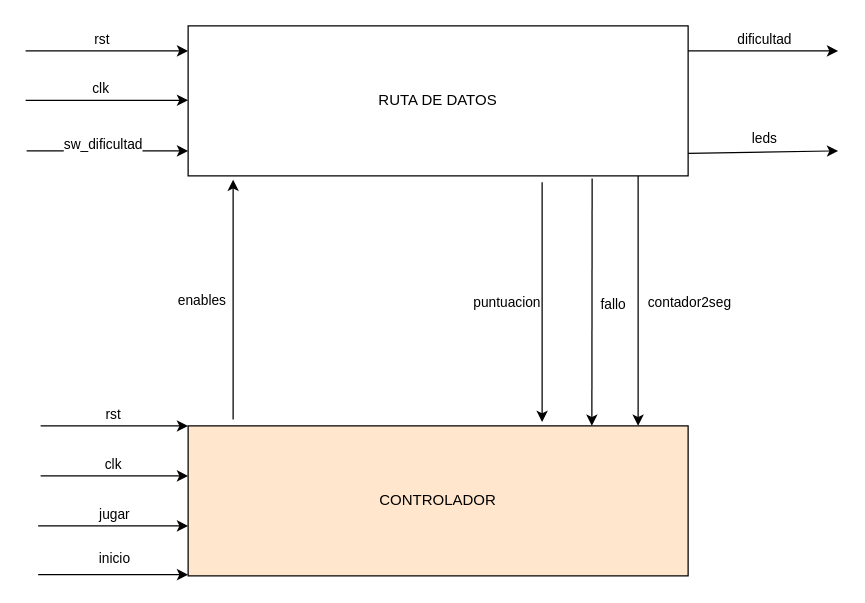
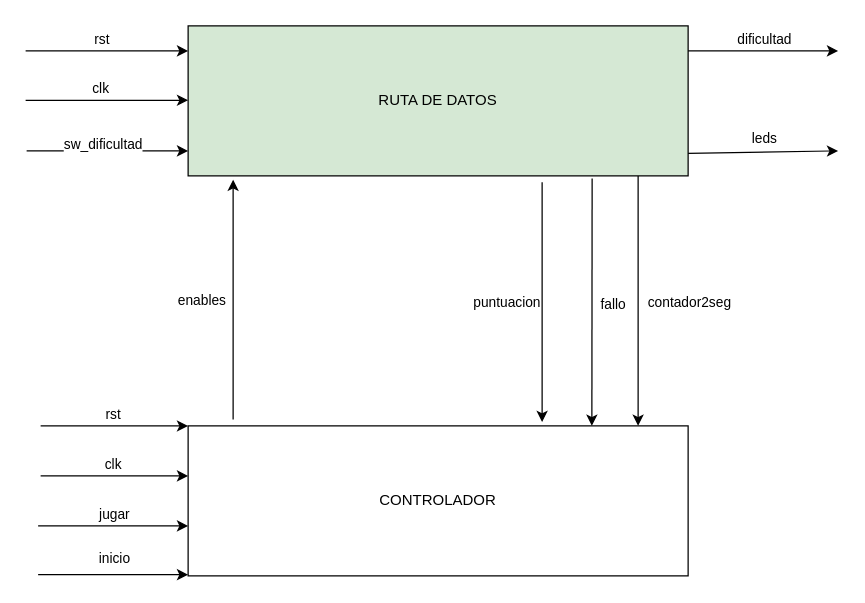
  <mxCell id="0" />
  <mxCell id="1" parent="0" />
- <mxCell id="2" value="RUTA DE DATOS" style="rounded=0;whiteSpace=wrap;html=1;" vertex="1" parent="1"><mxGeometry x="150" y="20" width="400" height="120" as="geometry" /></mxCell>
- <mxCell id="3" value="CONTROLADOR" style="rounded=0;whiteSpace=wrap;html=1;fillColor=#ffe6cc;" vertex="1" parent="1"><mxGeometry x="150" y="340" width="400" height="120" as="geometry" /></mxCell>
+ <mxCell id="2" value="RUTA DE DATOS" style="rounded=0;whiteSpace=wrap;html=1;fillColor=#d5e8d4;" vertex="1" parent="1"><mxGeometry x="150" y="20" width="400" height="120" as="geometry" /></mxCell>
+ <mxCell id="3" value="CONTROLADOR" style="rounded=0;whiteSpace=wrap;html=1;" vertex="1" parent="1"><mxGeometry x="150" y="340" width="400" height="120" as="geometry" /></mxCell>
  <mxCell id="4" value="" style="endArrow=classic;html=1;rounded=0;entryX=0;entryY=0;entryDx=0;entryDy=0;" edge="1" parent="1"><mxGeometry width="50" height="50" relative="1" as="geometry"><mxPoint x="20" y="40" as="sourcePoint" /><mxPoint x="150" y="40" as="targetPoint" /><Array as="points"><mxPoint x="20" y="40" /></Array></mxGeometry></mxCell>
  <mxCell id="5" value="rst" style="edgeLabel;html=1;align=center;verticalAlign=middle;resizable=0;points=[];" vertex="1" connectable="0" parent="4"><mxGeometry x="0.046" y="-1" relative="1" as="geometry"><mxPoint x="-8" y="-11" as="offset" /></mxGeometry></mxCell>
  <mxCell id="6" value="" style="endArrow=classic;html=1;rounded=0;entryX=0;entryY=0.25;entryDx=0;entryDy=0;" edge="1" parent="1"><mxGeometry width="50" height="50" relative="1" as="geometry"><mxPoint x="20" y="79.5" as="sourcePoint" /><mxPoint x="150" y="79.5" as="targetPoint" /><Array as="points"><mxPoint x="90" y="79.5" /></Array></mxGeometry></mxCell>
  <mxCell id="7" value="clk" style="edgeLabel;html=1;align=center;verticalAlign=middle;resizable=0;points=[];" vertex="1" connectable="0" parent="6"><mxGeometry x="-0.092" y="-1" relative="1" as="geometry"><mxPoint y="-11" as="offset" /></mxGeometry></mxCell>
  <mxCell id="8" value="" style="endArrow=classic;html=1;rounded=0;entryX=0.09;entryY=1.025;entryDx=0;entryDy=0;entryPerimeter=0;exitX=0.09;exitY=-0.042;exitDx=0;exitDy=0;exitPerimeter=0;" edge="1" parent="1" source="3" target="2"><mxGeometry width="50" height="50" relative="1" as="geometry"><mxPoint x="380" y="280" as="sourcePoint" /><mxPoint x="430" y="230" as="targetPoint" /></mxGeometry></mxCell>
  <mxCell id="9" value="enables" style="edgeLabel;html=1;align=center;verticalAlign=middle;resizable=0;points=[];" vertex="1" connectable="0" parent="8"><mxGeometry x="-0.042" y="-1" relative="1" as="geometry"><mxPoint x="-27" y="-3" as="offset" /></mxGeometry></mxCell>
  <mxCell id="10" value="" style="endArrow=classic;html=1;rounded=0;entryX=-0.002;entryY=0.383;entryDx=0;entryDy=0;entryPerimeter=0;" edge="1" parent="1"><mxGeometry width="50" height="50" relative="1" as="geometry"><mxPoint x="20.8" y="120.04" as="sourcePoint" /><mxPoint x="150" y="120" as="targetPoint" /></mxGeometry></mxCell>
  <mxCell id="11" value="sw_dificultad" style="edgeLabel;html=1;align=center;verticalAlign=middle;resizable=0;points=[];" vertex="1" connectable="0" parent="10"><mxGeometry x="-0.056" y="-3" relative="1" as="geometry"><mxPoint y="-9" as="offset" /></mxGeometry></mxCell>
  <mxCell id="12" value="" style="endArrow=classic;html=1;rounded=0;exitX=1;exitY=0;exitDx=0;exitDy=0;" edge="1" parent="1"><mxGeometry width="50" height="50" relative="1" as="geometry"><mxPoint x="550" y="40" as="sourcePoint" /><mxPoint x="670" y="40" as="targetPoint" /></mxGeometry></mxCell>
  <mxCell id="13" value="dificultad" style="edgeLabel;html=1;align=center;verticalAlign=middle;resizable=0;points=[];" vertex="1" connectable="0" parent="12"><mxGeometry x="0.182" y="-4" relative="1" as="geometry"><mxPoint x="-11" y="-14" as="offset" /></mxGeometry></mxCell>
  <mxCell id="14" value="" style="endArrow=classic;html=1;rounded=0;exitX=1;exitY=1;exitDx=0;exitDy=0;entryX=1;entryY=0;entryDx=0;entryDy=0;" edge="1" parent="1"><mxGeometry width="50" height="50" relative="1" as="geometry"><mxPoint x="510" y="140" as="sourcePoint" /><mxPoint x="510" y="340" as="targetPoint" /><Array as="points"><mxPoint x="510" y="260" /></Array></mxGeometry></mxCell>
  <mxCell id="15" value="contador2seg" style="edgeLabel;html=1;align=center;verticalAlign=middle;resizable=0;points=[];" vertex="1" connectable="0" parent="14"><mxGeometry x="-0.19" y="1" relative="1" as="geometry"><mxPoint x="39" y="19" as="offset" /></mxGeometry></mxCell>
  <mxCell id="16" value="" style="endArrow=classic;html=1;rounded=0;exitX=0.808;exitY=1.017;exitDx=0;exitDy=0;exitPerimeter=0;" edge="1" parent="1" source="2"><mxGeometry width="50" height="50" relative="1" as="geometry"><mxPoint x="380" y="280" as="sourcePoint" /><mxPoint x="473" y="340" as="targetPoint" /></mxGeometry></mxCell>
  <mxCell id="17" value="fallo" style="edgeLabel;html=1;align=center;verticalAlign=middle;resizable=0;points=[];" vertex="1" connectable="0" parent="16"><mxGeometry x="0.19" relative="1" as="geometry"><mxPoint x="16" y="-18" as="offset" /></mxGeometry></mxCell>
  <mxCell id="18" value="" style="endArrow=classic;html=1;rounded=0;exitX=0.708;exitY=1.042;exitDx=0;exitDy=0;exitPerimeter=0;entryX=0.708;entryY=-0.025;entryDx=0;entryDy=0;entryPerimeter=0;" edge="1" parent="1" source="2" target="3"><mxGeometry width="50" height="50" relative="1" as="geometry"><mxPoint x="380" y="280" as="sourcePoint" /><mxPoint x="430" y="230" as="targetPoint" /></mxGeometry></mxCell>
  <mxCell id="19" value="puntuacion" style="edgeLabel;html=1;align=center;verticalAlign=middle;resizable=0;points=[];" vertex="1" connectable="0" parent="18"><mxGeometry x="0.187" y="-1" relative="1" as="geometry"><mxPoint x="-28" y="-19" as="offset" /></mxGeometry></mxCell>
  <mxCell id="20" value="" style="endArrow=classic;html=1;rounded=0;exitX=1;exitY=0.683;exitDx=0;exitDy=0;exitPerimeter=0;" edge="1" parent="1"><mxGeometry width="50" height="50" relative="1" as="geometry"><mxPoint x="550" y="121.96" as="sourcePoint" /><mxPoint x="670" y="120" as="targetPoint" /></mxGeometry></mxCell>
  <mxCell id="21" value="leds" style="edgeLabel;html=1;align=center;verticalAlign=middle;resizable=0;points=[];" vertex="1" connectable="0" parent="20"><mxGeometry x="0.149" y="-2" relative="1" as="geometry"><mxPoint x="-9" y="-13" as="offset" /></mxGeometry></mxCell>
  <mxCell id="22" value="" style="endArrow=classic;html=1;rounded=0;entryX=-0.005;entryY=0.117;entryDx=0;entryDy=0;entryPerimeter=0;" edge="1" parent="1"><mxGeometry width="50" height="50" relative="1" as="geometry"><mxPoint x="32" y="340" as="sourcePoint" /><mxPoint x="150" y="340.04" as="targetPoint" /></mxGeometry></mxCell>
  <mxCell id="23" value="rst" style="edgeLabel;html=1;align=center;verticalAlign=middle;resizable=0;points=[];" vertex="1" connectable="0" parent="22"><mxGeometry x="-0.237" y="-2" relative="1" as="geometry"><mxPoint x="13" y="-12" as="offset" /></mxGeometry></mxCell>
  <mxCell id="24" value="" style="endArrow=classic;html=1;rounded=0;entryX=0;entryY=0.5;entryDx=0;entryDy=0;" edge="1" parent="1"><mxGeometry width="50" height="50" relative="1" as="geometry"><mxPoint x="30" y="420" as="sourcePoint" /><mxPoint x="150" y="420" as="targetPoint" /></mxGeometry></mxCell>
  <mxCell id="25" value="jugar" style="edgeLabel;html=1;align=center;verticalAlign=middle;resizable=0;points=[];" vertex="1" connectable="0" parent="24"><mxGeometry x="-0.15" y="-1" relative="1" as="geometry"><mxPoint x="9" y="-11" as="offset" /></mxGeometry></mxCell>
  <mxCell id="26" value="" style="endArrow=classic;html=1;rounded=0;entryX=0;entryY=0.75;entryDx=0;entryDy=0;" edge="1" parent="1"><mxGeometry width="50" height="50" relative="1" as="geometry"><mxPoint x="30" y="459" as="sourcePoint" /><mxPoint x="150" y="459" as="targetPoint" /><Array as="points"><mxPoint x="80" y="459" /></Array></mxGeometry></mxCell>
  <mxCell id="27" value="inicio" style="edgeLabel;html=1;align=center;verticalAlign=middle;resizable=0;points=[];" vertex="1" connectable="0" parent="26"><mxGeometry x="0.133" relative="1" as="geometry"><mxPoint x="-8" y="-14" as="offset" /></mxGeometry></mxCell>
  <mxCell id="28" value="" style="endArrow=classic;html=1;rounded=0;entryX=-0.005;entryY=0.308;entryDx=0;entryDy=0;entryPerimeter=0;" edge="1" parent="1"><mxGeometry width="50" height="50" relative="1" as="geometry"><mxPoint x="32" y="380.04" as="sourcePoint" /><mxPoint x="150" y="380" as="targetPoint" /></mxGeometry></mxCell>
  <mxCell id="29" value="clk" style="edgeLabel;html=1;align=center;verticalAlign=middle;resizable=0;points=[];" vertex="1" connectable="0" parent="28"><mxGeometry x="-0.152" relative="1" as="geometry"><mxPoint x="8" y="-10" as="offset" /></mxGeometry></mxCell>
